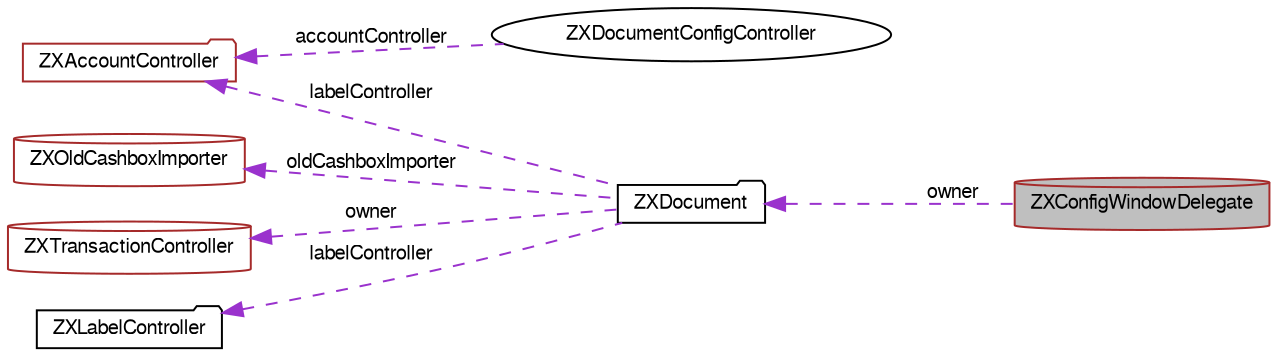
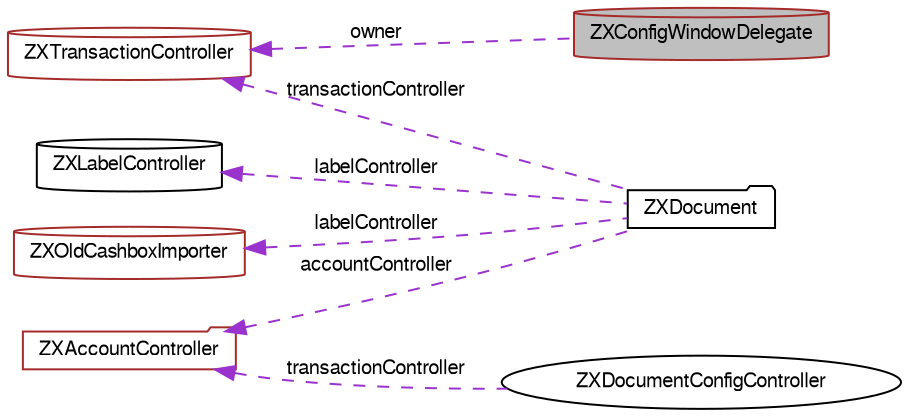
  digraph {
    rankdir=LR
    node [color=brown fillcolor=white fontname=FreeSans fontsize=10 shape=cylinder style=filled]
    edge [color=darkorchid3 dir=back fontname=FreeSans fontsize=10 labelfontname=FreeSans labelfontsize=10 style=dashed]
    n1 [fillcolor=grey75 fontcolor=black height=0.2 label=ZXConfigWindowDelegate width=0.4]
    n2 [color=black height=0.2 label=ZXDocument shape=folder width=0.4]
    n3 [height=0.2 label=ZXOldCashboxImporter width=0.4]
    n4 [color=black height=0.2 label=ZXDocumentConfigController shape=ellipse width=0.4]
    n5 [height=0.2 label=ZXAccountController shape=folder width=0.4]
-   n6 [color=black height=0.2 label=ZXLabelController shape=folder width=0.4]
+   n6 [color=black height=0.2 label=ZXLabelController width=0.4]
    n7 [height=0.2 label=ZXTransactionController width=0.4]
-   n2 -> n1 [label=owner]
-   n3 -> n2 [label=oldCashboxImporter]
-   n5 -> n2 [label=labelController]
-   n5 -> n4 [label=accountController]
+   n7 -> n1 [label=owner]
+   n3 -> n2 [label=labelController]
+   n5 -> n2 [label=accountController]
+   n5 -> n4 [label=transactionController]
    n6 -> n2 [label=labelController]
-   n7 -> n2 [label=owner]
+   n7 -> n2 [label=transactionController]
  }
